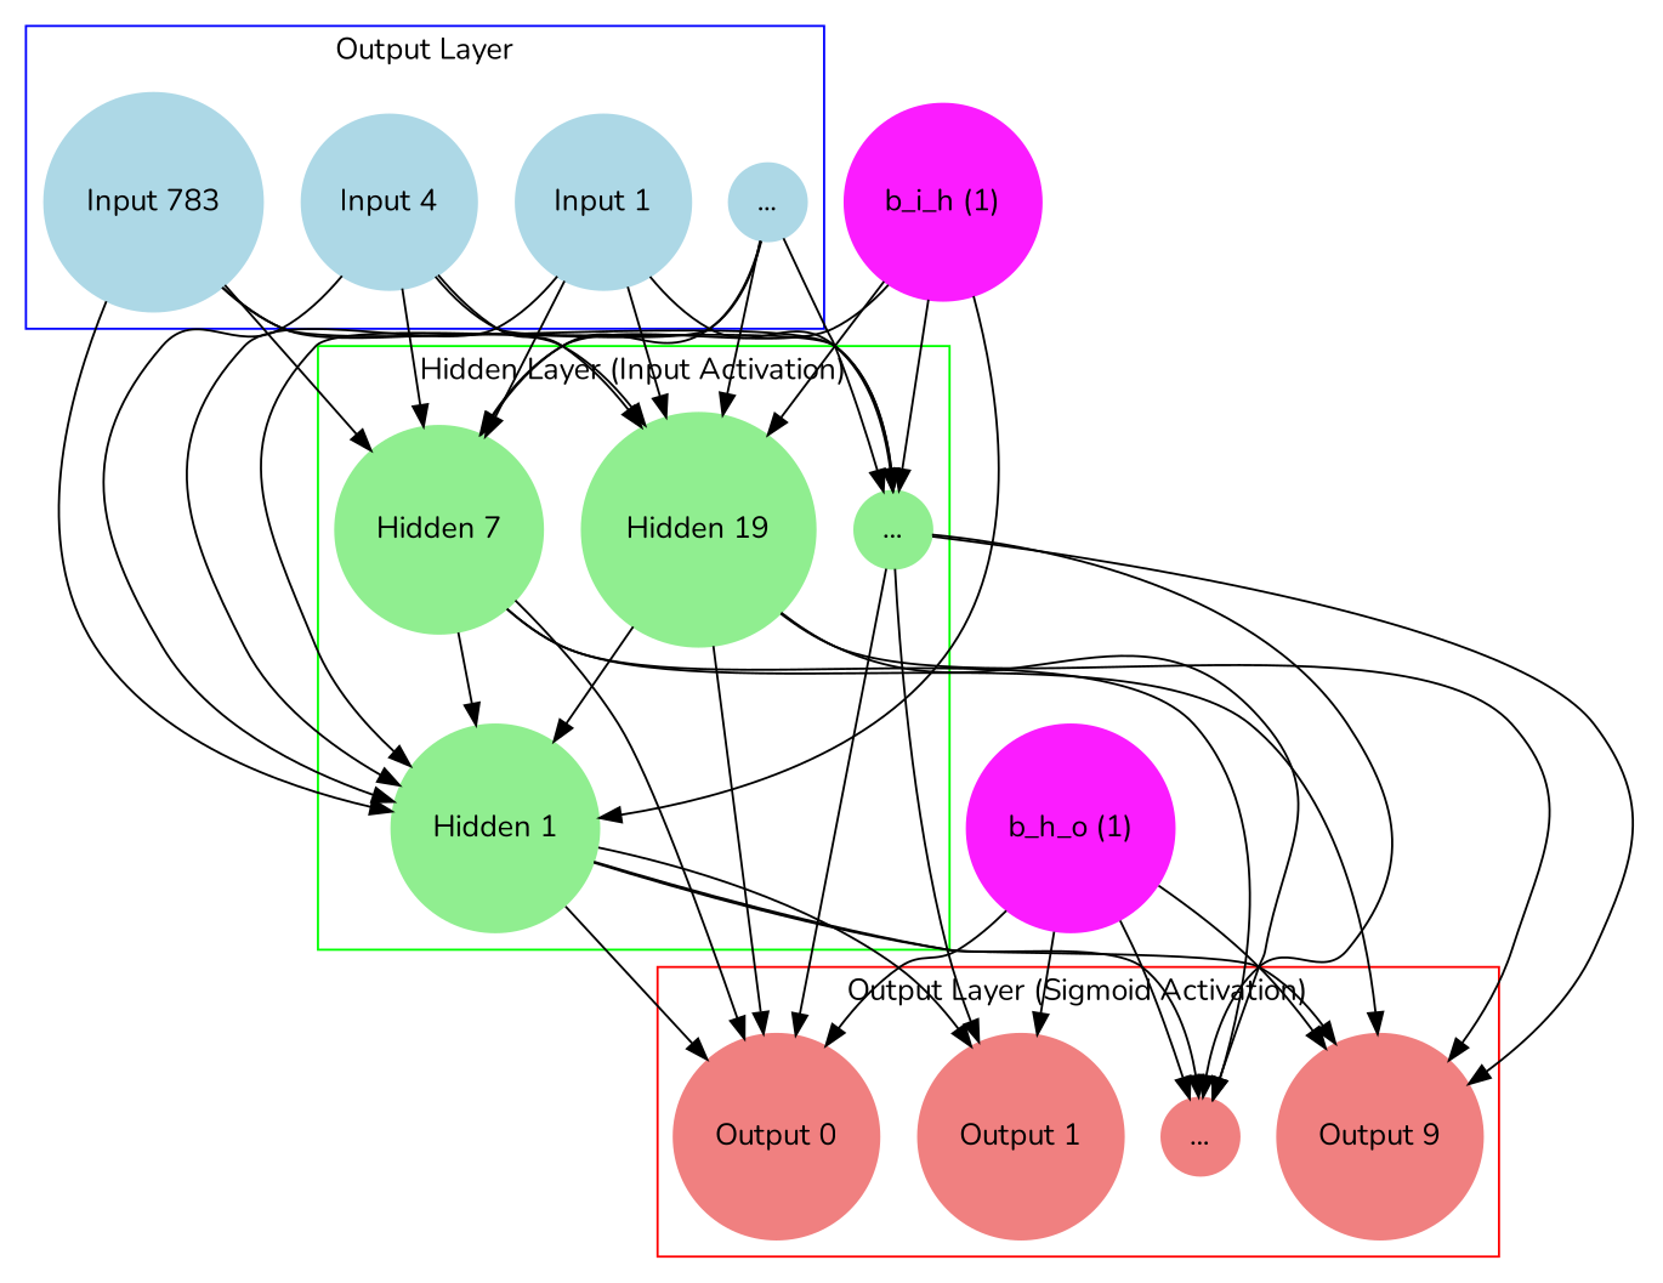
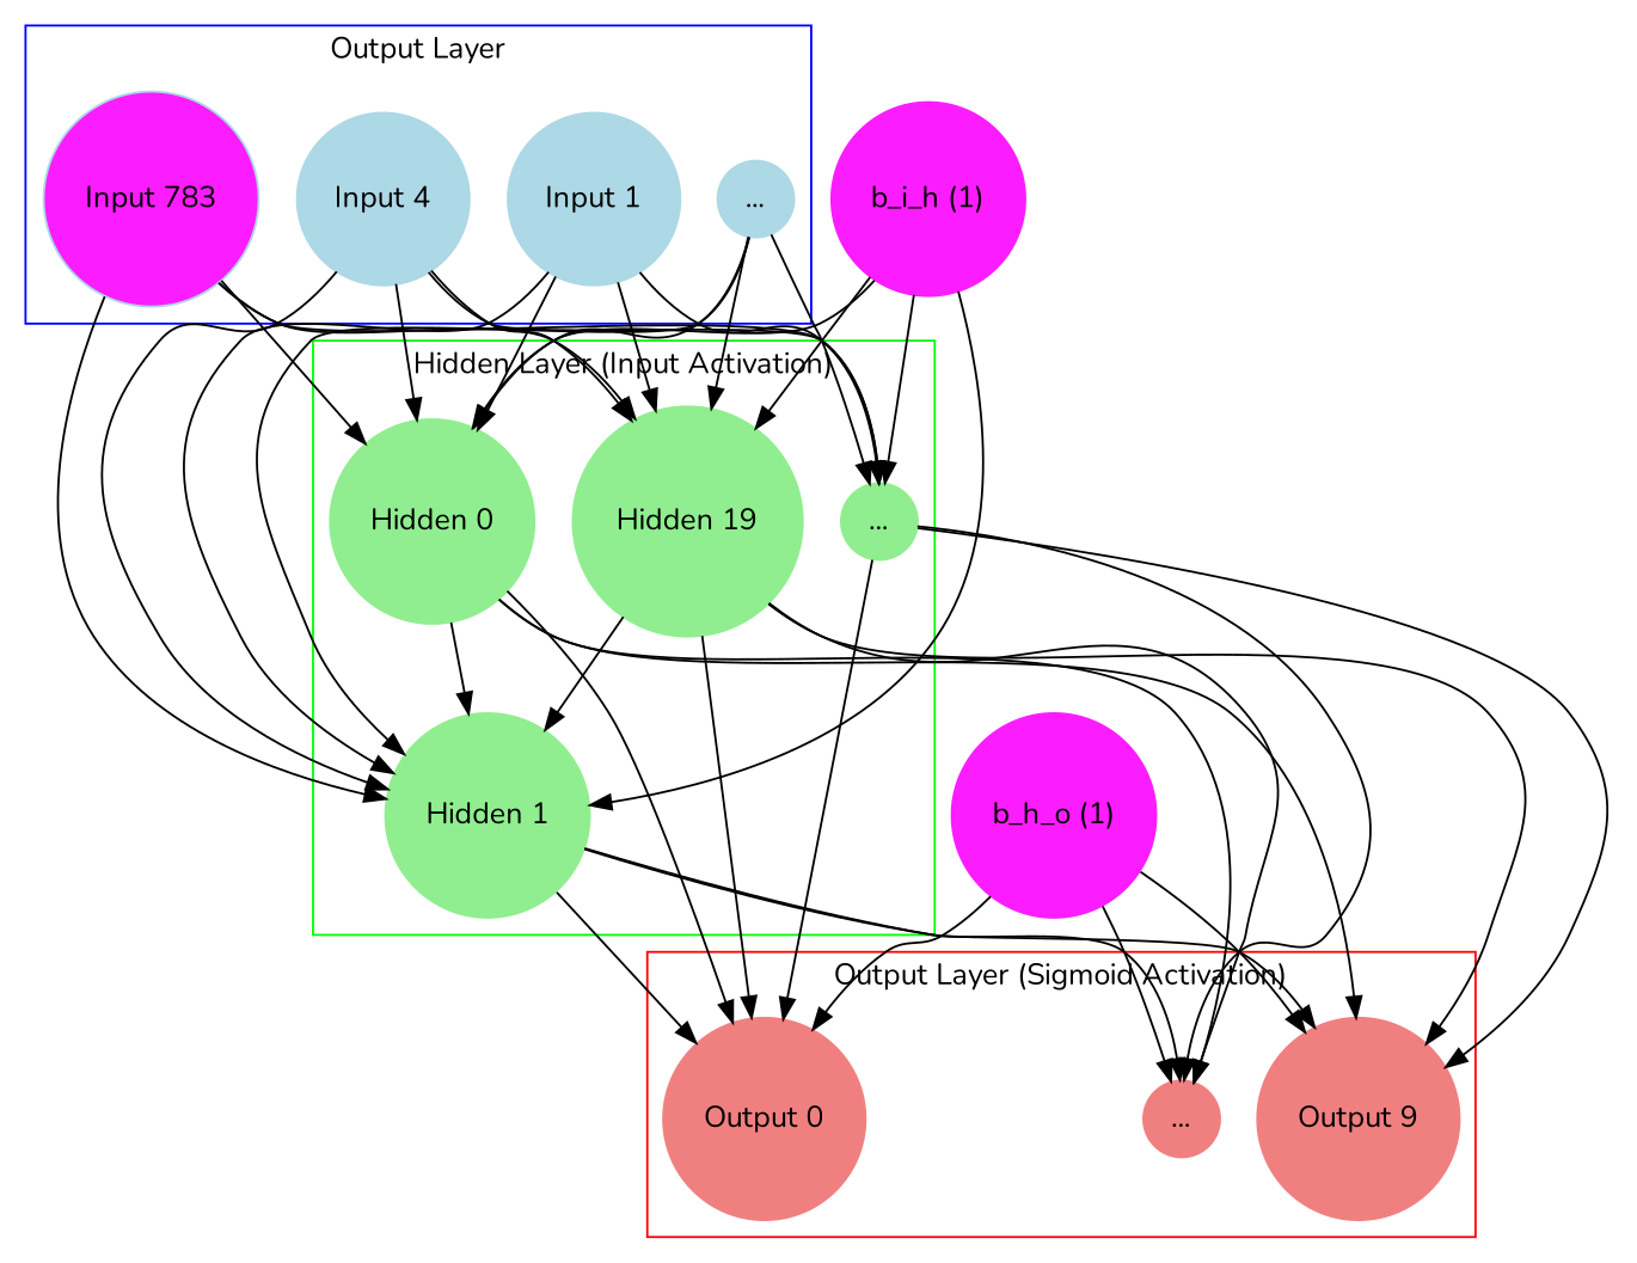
  digraph {
    fontname=Nunito
    rankdir=TB
    node [color=lightblue fontname=Nunito shape=circle style=filled]
    edge [fontname=Nunito]
    n1 [label="..."]
-   n2 [label="Input 783"]
+   n2 [label="Input 783" fillcolor="#fb1cff"]
    n3 [label="Input 4"]
    n4 [label="Input 1"]
    n5 [color="#fb1cff" label="b_i_h (1)"]
-   n6 [color=lightgreen label="Hidden 7"]
+   n6 [color=lightgreen label="Hidden 0"]
    n7 [color=lightgreen label="Hidden 1"]
    n8 [color=lightgreen label="..."]
    n9 [color=lightgreen label="Hidden 19"]
    n10 [color="#fb1cff" label="b_h_o (1)"]
    n11 [color=lightcoral label="Output 0"]
-   n12 [color=lightcoral label="Output 1"]
    n13 [color=lightcoral label="..."]
    n14 [color=lightcoral label="Output 9"]
    subgraph cluster_1 {
      color=blue
      label="Output Layer"
      n1
      n2
      n3
      n4
    }
    subgraph sub_2 {
      color="#950098"
      label="Bias Layer"
      n5
    }
    subgraph cluster_3 {
      color=green
      label="Hidden Layer (Input Activation)"
      n6
      n7
      n8
      n9
    }
    subgraph sub_4 {
      color="#950098"
      label="Bias2 Layer"
      n10
    }
    subgraph cluster_5 {
      color=red
      label="Output Layer (Sigmoid Activation)"
      n11
-     n12
      n13
      n14
    }
    n1 -> n6
    n1 -> n7
    n1 -> n8
    n1 -> n9
    n2 -> n6
    n2 -> n7
    n2 -> n8
    n2 -> n9
    n3 -> n6
    n3 -> n7
    n3 -> n8
    n3 -> n9
    n4 -> n6
    n4 -> n7
    n4 -> n8
    n4 -> n9
    n5 -> n6
    n5 -> n7
    n5 -> n8
    n5 -> n9
    n6 -> n7
    n6 -> n11
    n6 -> n13
    n6 -> n14
    n7 -> n11
-   n7 -> n12
    n7 -> n13
    n7 -> n14
    n8 -> n11
-   n8 -> n12
    n8 -> n13
    n8 -> n14
    n9 -> n7
    n9 -> n11
    n9 -> n13
    n9 -> n14
    n10 -> n11
-   n10 -> n12
    n10 -> n13
    n10 -> n14
  }
